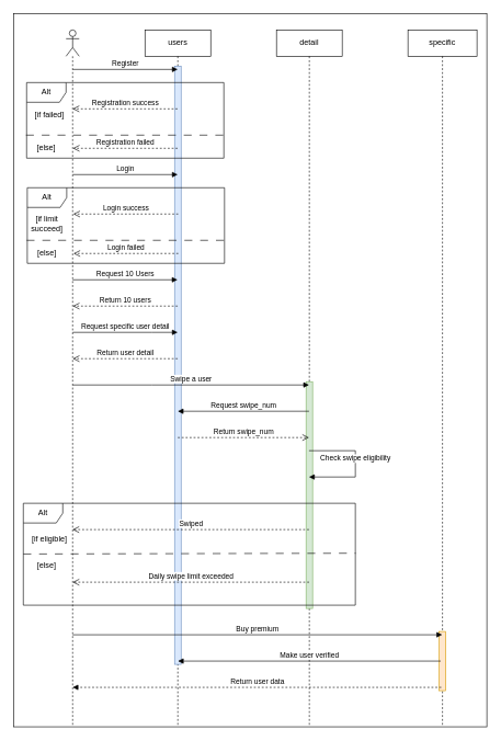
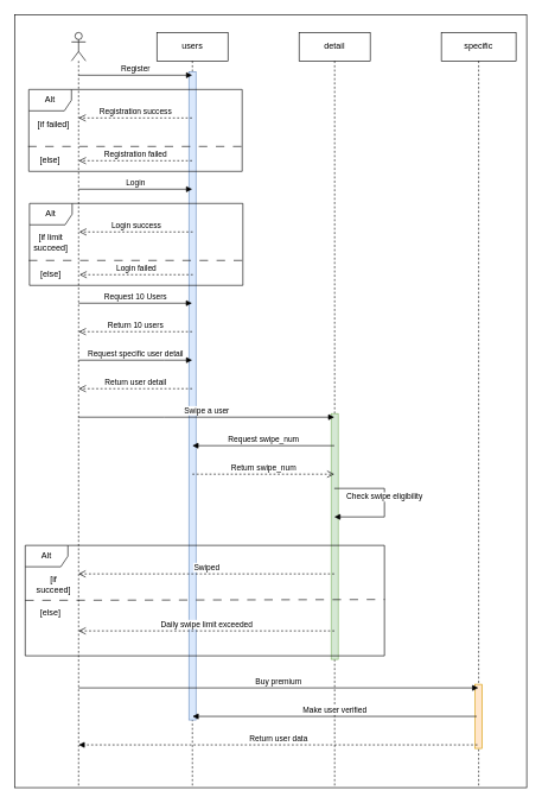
  <mxCell id="0" />
  <mxCell id="1" parent="0" />
  <mxCell id="2" value="" style="rounded=0;whiteSpace=wrap;html=1;" vertex="1" parent="1"><mxGeometry x="20" y="20" width="720" height="1085" as="geometry" /></mxCell>
  <mxCell id="3" value="" style="shape=umlLifeline;perimeter=lifelinePerimeter;whiteSpace=wrap;html=1;container=1;dropTarget=0;collapsible=0;recursiveResize=0;outlineConnect=0;portConstraint=eastwest;newEdgeStyle={&quot;curved&quot;:0,&quot;rounded&quot;:0};participant=umlActor;" vertex="1" parent="1"><mxGeometry x="100" y="45" width="20" height="1060" as="geometry" /></mxCell>
  <mxCell id="4" value="users" style="shape=umlLifeline;perimeter=lifelinePerimeter;whiteSpace=wrap;html=1;container=1;dropTarget=0;collapsible=0;recursiveResize=0;outlineConnect=0;portConstraint=eastwest;newEdgeStyle={&quot;edgeStyle&quot;:&quot;elbowEdgeStyle&quot;,&quot;elbow&quot;:&quot;vertical&quot;,&quot;curved&quot;:0,&quot;rounded&quot;:0};" vertex="1" parent="1"><mxGeometry x="220" y="45" width="100" height="1060" as="geometry" /></mxCell>
  <mxCell id="5" value="" style="html=1;points=[[0,0,0,0,5],[0,1,0,0,-5],[1,0,0,0,5],[1,1,0,0,-5]];perimeter=orthogonalPerimeter;outlineConnect=0;targetShapes=umlLifeline;portConstraint=eastwest;newEdgeStyle={&quot;curved&quot;:0,&quot;rounded&quot;:0};fillColor=#dae8fc;strokeColor=#6c8ebf;" vertex="1" parent="4"><mxGeometry x="45" y="55" width="10" height="910" as="geometry" /></mxCell>
  <mxCell id="6" value="Register" style="html=1;verticalAlign=bottom;endArrow=block;curved=0;rounded=0;" edge="1" parent="1"><mxGeometry width="80" relative="1" as="geometry"><mxPoint x="110.25" y="105" as="sourcePoint" /><mxPoint x="269.75" y="105" as="targetPoint" /></mxGeometry></mxCell>
  <mxCell id="7" value="Alt" style="shape=umlFrame;whiteSpace=wrap;html=1;pointerEvents=0;" vertex="1" parent="1"><mxGeometry x="40" y="125" width="300" height="115" as="geometry" /></mxCell>
  <mxCell id="8" value="[if&amp;nbsp;failed]" style="text;html=1;align=center;verticalAlign=middle;whiteSpace=wrap;rounded=0;" vertex="1" parent="1"><mxGeometry x="45" y="160" width="60" height="30" as="geometry" /></mxCell>
  <mxCell id="9" value="Registration success" style="html=1;verticalAlign=bottom;endArrow=open;dashed=1;endSize=8;curved=0;rounded=0;" edge="1" parent="1"><mxGeometry relative="1" as="geometry"><mxPoint x="269.5" y="165" as="sourcePoint" /><mxPoint x="110" y="165" as="targetPoint" /></mxGeometry></mxCell>
  <mxCell id="10" value="" style="endArrow=none;dashed=1;html=1;rounded=0;strokeWidth=1;jumpSize=10;jumpStyle=none;strokeColor=default;dashPattern=12 12;" edge="1" parent="1"><mxGeometry width="50" height="50" relative="1" as="geometry"><mxPoint x="39" y="205" as="sourcePoint" /><mxPoint x="341" y="205" as="targetPoint" /></mxGeometry></mxCell>
  <mxCell id="11" value="[else]" style="text;html=1;align=center;verticalAlign=middle;whiteSpace=wrap;rounded=0;" vertex="1" parent="1"><mxGeometry x="40" y="210" width="60" height="30" as="geometry" /></mxCell>
  <mxCell id="12" value="Registration failed" style="html=1;verticalAlign=bottom;endArrow=open;dashed=1;endSize=8;curved=0;rounded=0;" edge="1" parent="1"><mxGeometry relative="1" as="geometry"><mxPoint x="269.64" y="225" as="sourcePoint" /><mxPoint x="110.362" y="225" as="targetPoint" /><Array as="points"><mxPoint x="190.14" y="225" /></Array></mxGeometry></mxCell>
  <mxCell id="13" value="Login" style="html=1;verticalAlign=bottom;endArrow=block;curved=0;rounded=0;" edge="1" parent="1"><mxGeometry width="80" relative="1" as="geometry"><mxPoint x="110.25" y="265" as="sourcePoint" /><mxPoint x="269.75" y="265" as="targetPoint" /></mxGeometry></mxCell>
  <mxCell id="14" value="Alt" style="shape=umlFrame;whiteSpace=wrap;html=1;pointerEvents=0;" vertex="1" parent="1"><mxGeometry x="41" y="285" width="300" height="115" as="geometry" /></mxCell>
  <mxCell id="15" value="[if limit succeed]" style="text;html=1;align=center;verticalAlign=middle;whiteSpace=wrap;rounded=0;" vertex="1" parent="1"><mxGeometry x="41" y="325" width="60" height="30" as="geometry" /></mxCell>
  <mxCell id="16" value="Login success" style="html=1;verticalAlign=bottom;endArrow=open;dashed=1;endSize=8;curved=0;rounded=0;" edge="1" parent="1"><mxGeometry relative="1" as="geometry"><mxPoint x="270.5" y="325" as="sourcePoint" /><mxPoint x="111" y="325" as="targetPoint" /></mxGeometry></mxCell>
  <mxCell id="17" value="" style="endArrow=none;dashed=1;html=1;rounded=0;strokeWidth=1;jumpSize=10;jumpStyle=none;strokeColor=default;dashPattern=12 12;" edge="1" parent="1"><mxGeometry width="50" height="50" relative="1" as="geometry"><mxPoint x="40" y="365" as="sourcePoint" /><mxPoint x="342" y="365" as="targetPoint" /></mxGeometry></mxCell>
  <mxCell id="18" value="[else]" style="text;html=1;align=center;verticalAlign=middle;whiteSpace=wrap;rounded=0;" vertex="1" parent="1"><mxGeometry x="41" y="370" width="60" height="30" as="geometry" /></mxCell>
  <mxCell id="19" value="Login failed" style="html=1;verticalAlign=bottom;endArrow=open;dashed=1;endSize=8;curved=0;rounded=0;" edge="1" parent="1"><mxGeometry relative="1" as="geometry"><mxPoint x="270.64" y="385" as="sourcePoint" /><mxPoint x="111.362" y="385" as="targetPoint" /><Array as="points"><mxPoint x="191.14" y="385" /></Array></mxGeometry></mxCell>
  <mxCell id="20" value="detail" style="shape=umlLifeline;perimeter=lifelinePerimeter;whiteSpace=wrap;html=1;container=1;dropTarget=0;collapsible=0;recursiveResize=0;outlineConnect=0;portConstraint=eastwest;newEdgeStyle={&quot;curved&quot;:0,&quot;rounded&quot;:0};" vertex="1" parent="1"><mxGeometry x="420" y="45" width="100" height="1060" as="geometry" /></mxCell>
  <mxCell id="21" value="" style="html=1;points=[[0,0,0,0,5],[0,1,0,0,-5],[1,0,0,0,5],[1,1,0,0,-5]];perimeter=orthogonalPerimeter;outlineConnect=0;targetShapes=umlLifeline;portConstraint=eastwest;newEdgeStyle={&quot;curved&quot;:0,&quot;rounded&quot;:0};fillColor=#d5e8d4;strokeColor=#82b366;" vertex="1" parent="20"><mxGeometry x="45" y="535" width="10" height="345" as="geometry" /></mxCell>
  <mxCell id="22" value="Request 10 Users" style="html=1;verticalAlign=bottom;endArrow=block;curved=0;rounded=0;" edge="1" parent="1" target="4"><mxGeometry width="80" relative="1" as="geometry"><mxPoint x="110" y="425" as="sourcePoint" /><mxPoint x="190" y="425" as="targetPoint" /></mxGeometry></mxCell>
  <mxCell id="23" value="Return 10 users" style="html=1;verticalAlign=bottom;endArrow=open;dashed=1;endSize=8;curved=0;rounded=0;" edge="1" parent="1"><mxGeometry relative="1" as="geometry"><mxPoint x="269.74" y="465" as="sourcePoint" /><mxPoint x="110.264" y="465" as="targetPoint" /></mxGeometry></mxCell>
  <mxCell id="24" value="Request specific user detail" style="html=1;verticalAlign=bottom;endArrow=block;curved=0;rounded=0;" edge="1" parent="1"><mxGeometry width="80" relative="1" as="geometry"><mxPoint x="110.264" y="505" as="sourcePoint" /><mxPoint x="269.74" y="505" as="targetPoint" /><Array as="points"><mxPoint x="230.24" y="505" /></Array></mxGeometry></mxCell>
  <mxCell id="25" value="Return user detail" style="html=1;verticalAlign=bottom;endArrow=open;dashed=1;endSize=8;curved=0;rounded=0;" edge="1" parent="1"><mxGeometry relative="1" as="geometry"><mxPoint x="269.74" y="545" as="sourcePoint" /><mxPoint x="110.264" y="545" as="targetPoint" /></mxGeometry></mxCell>
  <mxCell id="26" value="Swipe a user" style="html=1;verticalAlign=bottom;endArrow=block;curved=0;rounded=0;" edge="1" parent="1" target="20"><mxGeometry width="80" relative="1" as="geometry"><mxPoint x="110.264" y="585" as="sourcePoint" /><mxPoint x="269.74" y="585" as="targetPoint" /><Array as="points"><mxPoint x="230.24" y="585" /></Array></mxGeometry></mxCell>
  <mxCell id="27" value="Alt" style="shape=umlFrame;whiteSpace=wrap;html=1;pointerEvents=0;" vertex="1" parent="1"><mxGeometry x="35" y="765" width="505" height="155" as="geometry" /></mxCell>
- <mxCell id="28" value="[if eligible]" style="text;html=1;align=center;verticalAlign=middle;whiteSpace=wrap;rounded=0;" vertex="1" parent="1"><mxGeometry x="45" y="805" width="60" height="30" as="geometry" /></mxCell>
+ <mxCell id="28" value="[if succeed]" style="text;html=1;align=center;verticalAlign=middle;whiteSpace=wrap;rounded=0;" vertex="1" parent="1"><mxGeometry x="45" y="805" width="60" height="30" as="geometry" /></mxCell>
  <mxCell id="29" value="Request swipe_num" style="html=1;verticalAlign=bottom;endArrow=block;curved=0;rounded=0;" edge="1" parent="1"><mxGeometry width="80" relative="1" as="geometry"><mxPoint x="469.5" y="625" as="sourcePoint" /><mxPoint x="269.929" y="625" as="targetPoint" /></mxGeometry></mxCell>
  <mxCell id="30" value="Return swipe_num" style="html=1;verticalAlign=bottom;endArrow=open;dashed=1;endSize=8;curved=0;rounded=0;" edge="1" parent="1"><mxGeometry relative="1" as="geometry"><mxPoint x="269.929" y="665" as="sourcePoint" /><mxPoint x="469.5" y="665" as="targetPoint" /></mxGeometry></mxCell>
  <mxCell id="31" value="Check swipe&amp;nbsp;eligibility" style="html=1;verticalAlign=bottom;endArrow=block;curved=0;rounded=0;" edge="1" parent="1" source="20" target="20"><mxGeometry width="80" relative="1" as="geometry"><mxPoint x="480" y="685" as="sourcePoint" /><mxPoint x="530" y="710" as="targetPoint" /><Array as="points"><mxPoint x="540" y="685" /><mxPoint x="540" y="725" /></Array></mxGeometry></mxCell>
  <mxCell id="32" value="Swiped" style="html=1;verticalAlign=bottom;endArrow=open;dashed=1;endSize=8;curved=0;rounded=0;" edge="1" parent="1"><mxGeometry relative="1" as="geometry"><mxPoint x="469.5" y="805" as="sourcePoint" /><mxPoint x="109.81" y="805" as="targetPoint" /></mxGeometry></mxCell>
  <mxCell id="33" value="" style="endArrow=none;dashed=1;html=1;rounded=0;strokeWidth=1;jumpSize=10;jumpStyle=none;strokeColor=default;dashPattern=12 12;entryX=1.001;entryY=0.49;entryDx=0;entryDy=0;entryPerimeter=0;" edge="1" parent="1" target="27"><mxGeometry width="50" height="50" relative="1" as="geometry"><mxPoint x="35" y="842.16" as="sourcePoint" /><mxPoint x="337" y="842.16" as="targetPoint" /></mxGeometry></mxCell>
  <mxCell id="34" value="[else]" style="text;html=1;align=center;verticalAlign=middle;resizable=0;points=[];autosize=1;strokeColor=none;fillColor=none;" vertex="1" parent="1"><mxGeometry x="45" y="845" width="50" height="30" as="geometry" /></mxCell>
  <mxCell id="35" value="Daily swipe limit exceeded" style="html=1;verticalAlign=bottom;endArrow=open;dashed=1;endSize=8;curved=0;rounded=0;" edge="1" parent="1"><mxGeometry relative="1" as="geometry"><mxPoint x="469.69" y="885" as="sourcePoint" /><mxPoint x="110" y="885" as="targetPoint" /></mxGeometry></mxCell>
  <mxCell id="36" value="specific" style="shape=umlLifeline;perimeter=lifelinePerimeter;whiteSpace=wrap;html=1;container=1;dropTarget=0;collapsible=0;recursiveResize=0;outlineConnect=0;portConstraint=eastwest;newEdgeStyle={&quot;curved&quot;:0,&quot;rounded&quot;:0};" vertex="1" parent="1"><mxGeometry x="620" y="45" width="105" height="1060" as="geometry" /></mxCell>
  <mxCell id="37" value="" style="html=1;points=[[0,0,0,0,5],[0,1,0,0,-5],[1,0,0,0,5],[1,1,0,0,-5]];perimeter=orthogonalPerimeter;outlineConnect=0;targetShapes=umlLifeline;portConstraint=eastwest;newEdgeStyle={&quot;curved&quot;:0,&quot;rounded&quot;:0};fillColor=#ffe6cc;strokeColor=#d79b00;" vertex="1" parent="36"><mxGeometry x="47.5" y="915" width="10" height="90" as="geometry" /></mxCell>
  <mxCell id="38" value="Buy premium" style="html=1;verticalAlign=bottom;endArrow=block;curved=0;rounded=0;" edge="1" parent="1" target="36"><mxGeometry width="80" relative="1" as="geometry"><mxPoint x="110" y="965" as="sourcePoint" /><mxPoint x="190" y="965" as="targetPoint" /></mxGeometry></mxCell>
  <mxCell id="39" value="Make user verified" style="html=1;verticalAlign=bottom;endArrow=block;curved=0;rounded=0;" edge="1" parent="1"><mxGeometry width="80" relative="1" as="geometry"><mxPoint x="669.84" y="1005" as="sourcePoint" /><mxPoint x="270.15" y="1005" as="targetPoint" /></mxGeometry></mxCell>
  <mxCell id="40" value="Return user data" style="html=1;verticalAlign=bottom;endArrow=block;curved=0;rounded=0;dashed=1;" edge="1" parent="1"><mxGeometry width="80" relative="1" as="geometry"><mxPoint x="670.67" y="1045" as="sourcePoint" /><mxPoint x="110.003" y="1045" as="targetPoint" /></mxGeometry></mxCell>
